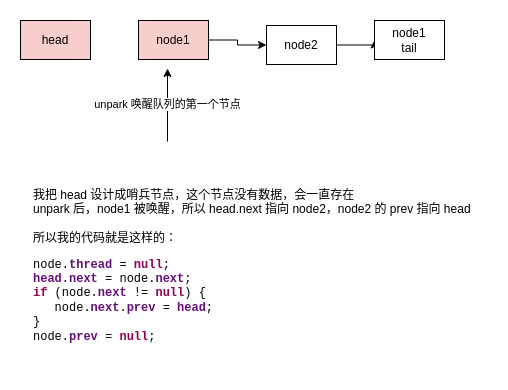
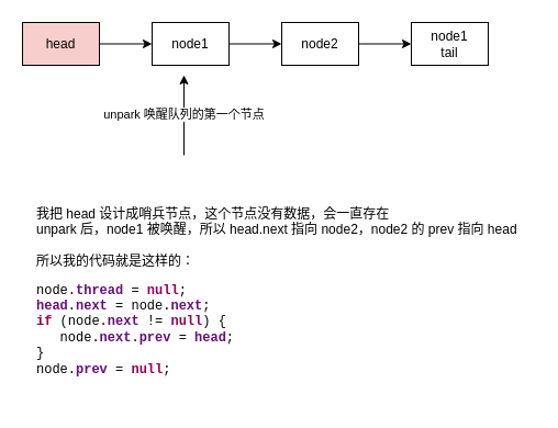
  <mxCell id="0" />
  <mxCell id="1" parent="0" />
+ <mxCell id="2" style="edgeStyle=orthogonalEdgeStyle;rounded=0;orthogonalLoop=1;jettySize=auto;html=1;exitX=1;exitY=0.5;exitDx=0;exitDy=0;" edge="1" parent="1" source="3" target="5"><mxGeometry relative="1" as="geometry" /></mxCell>
  <mxCell id="3" value="head" style="rounded=0;whiteSpace=wrap;html=1;fillColor=#f8cecc;" vertex="1" parent="1"><mxGeometry x="20" y="20" width="70" height="39" as="geometry" /></mxCell>
  <mxCell id="4" style="edgeStyle=orthogonalEdgeStyle;rounded=0;orthogonalLoop=1;jettySize=auto;html=1;exitX=1;exitY=0.5;exitDx=0;exitDy=0;entryX=0;entryY=0.5;entryDx=0;entryDy=0;" edge="1" parent="1" source="5" target="7"><mxGeometry relative="1" as="geometry" /></mxCell>
- <mxCell id="5" value="node1" style="rounded=0;whiteSpace=wrap;html=1;fillColor=#f8cecc;" vertex="1" parent="1"><mxGeometry x="138" y="20" width="70" height="39" as="geometry" /></mxCell>
+ <mxCell id="5" value="node1" style="rounded=0;whiteSpace=wrap;html=1;" vertex="1" parent="1"><mxGeometry x="138" y="20" width="70" height="39" as="geometry" /></mxCell>
  <mxCell id="6" style="edgeStyle=orthogonalEdgeStyle;rounded=0;orthogonalLoop=1;jettySize=auto;html=1;exitX=1;exitY=0.5;exitDx=0;exitDy=0;entryX=0;entryY=0.5;entryDx=0;entryDy=0;" edge="1" parent="1" source="7" target="8"><mxGeometry relative="1" as="geometry" /></mxCell>
- <mxCell id="7" value="node2" style="rounded=0;whiteSpace=wrap;html=1;" vertex="1" parent="1"><mxGeometry x="266" y="25" width="70" height="39" as="geometry" /></mxCell>
+ <mxCell id="7" value="node2" style="rounded=0;whiteSpace=wrap;html=1;" vertex="1" parent="1"><mxGeometry x="256" y="20" width="70" height="39" as="geometry" /></mxCell>
  <mxCell id="8" value="node1&lt;br&gt;tail" style="rounded=0;whiteSpace=wrap;html=1;" vertex="1" parent="1"><mxGeometry x="374" y="20" width="70" height="39" as="geometry" /></mxCell>
  <mxCell id="9" value="unpark&amp;nbsp;唤醒队列的第一个节点" style="endArrow=classic;html=1;rounded=0;" edge="1" parent="1"><mxGeometry width="50" height="50" relative="1" as="geometry"><mxPoint x="167" y="141" as="sourcePoint" /><mxPoint x="167" y="68" as="targetPoint" /></mxGeometry></mxCell>
  <mxCell id="10" value="我把&amp;nbsp;head&amp;nbsp;设计成哨兵节点，这个节点没有数据，会一直存在&lt;br&gt;unpark&amp;nbsp;后，node1&amp;nbsp;被唤醒，所以&amp;nbsp;head.next&amp;nbsp;指向&amp;nbsp;node2，node2&amp;nbsp;的&amp;nbsp;prev&amp;nbsp;指向&amp;nbsp;head&lt;br&gt;&lt;br&gt;所以我的代码就是这样的：&lt;br&gt;&lt;pre style=&quot;font-family: &amp;#34;courier new&amp;#34; , monospace ; font-size: 9pt&quot;&gt;&lt;pre style=&quot;font-family: &amp;#34;courier new&amp;#34; , monospace ; font-size: 9pt&quot;&gt;node.&lt;span style=&quot;color: #660e7a ; font-weight: bold&quot;&gt;thread &lt;/span&gt;= &lt;span style=&quot;color: #950055 ; font-weight: bold&quot;&gt;null&lt;/span&gt;;&lt;br&gt;&lt;span style=&quot;color: #660e7a ; font-weight: bold&quot;&gt;head&lt;/span&gt;.&lt;span style=&quot;color: #660e7a ; font-weight: bold&quot;&gt;next &lt;/span&gt;= node.&lt;span style=&quot;color: #660e7a ; font-weight: bold&quot;&gt;next&lt;/span&gt;;&lt;br&gt;&lt;span style=&quot;color: #950055 ; font-weight: bold&quot;&gt;if &lt;/span&gt;(node.&lt;span style=&quot;color: #660e7a ; font-weight: bold&quot;&gt;next &lt;/span&gt;!= &lt;span style=&quot;color: #950055 ; font-weight: bold&quot;&gt;null&lt;/span&gt;) {&lt;br&gt;   node.&lt;span style=&quot;color: #660e7a ; font-weight: bold&quot;&gt;next&lt;/span&gt;.&lt;span style=&quot;color: #660e7a ; font-weight: bold&quot;&gt;prev &lt;/span&gt;= &lt;span style=&quot;color: #660e7a ; font-weight: bold&quot;&gt;head&lt;/span&gt;;&lt;br&gt;}&lt;span style=&quot;color: #3f7f5f&quot;&gt;&lt;br&gt;&lt;/span&gt;node.&lt;span style=&quot;color: #660e7a ; font-weight: bold&quot;&gt;prev &lt;/span&gt;= &lt;span style=&quot;color: #950055 ; font-weight: bold&quot;&gt;null&lt;/span&gt;;&lt;/pre&gt;&lt;/pre&gt;" style="rounded=0;whiteSpace=wrap;html=1;align=left;verticalAlign=top;strokeWidth=0;strokeColor=none;" vertex="1" parent="1"><mxGeometry x="31" y="181" width="455" height="187" as="geometry" /></mxCell>
